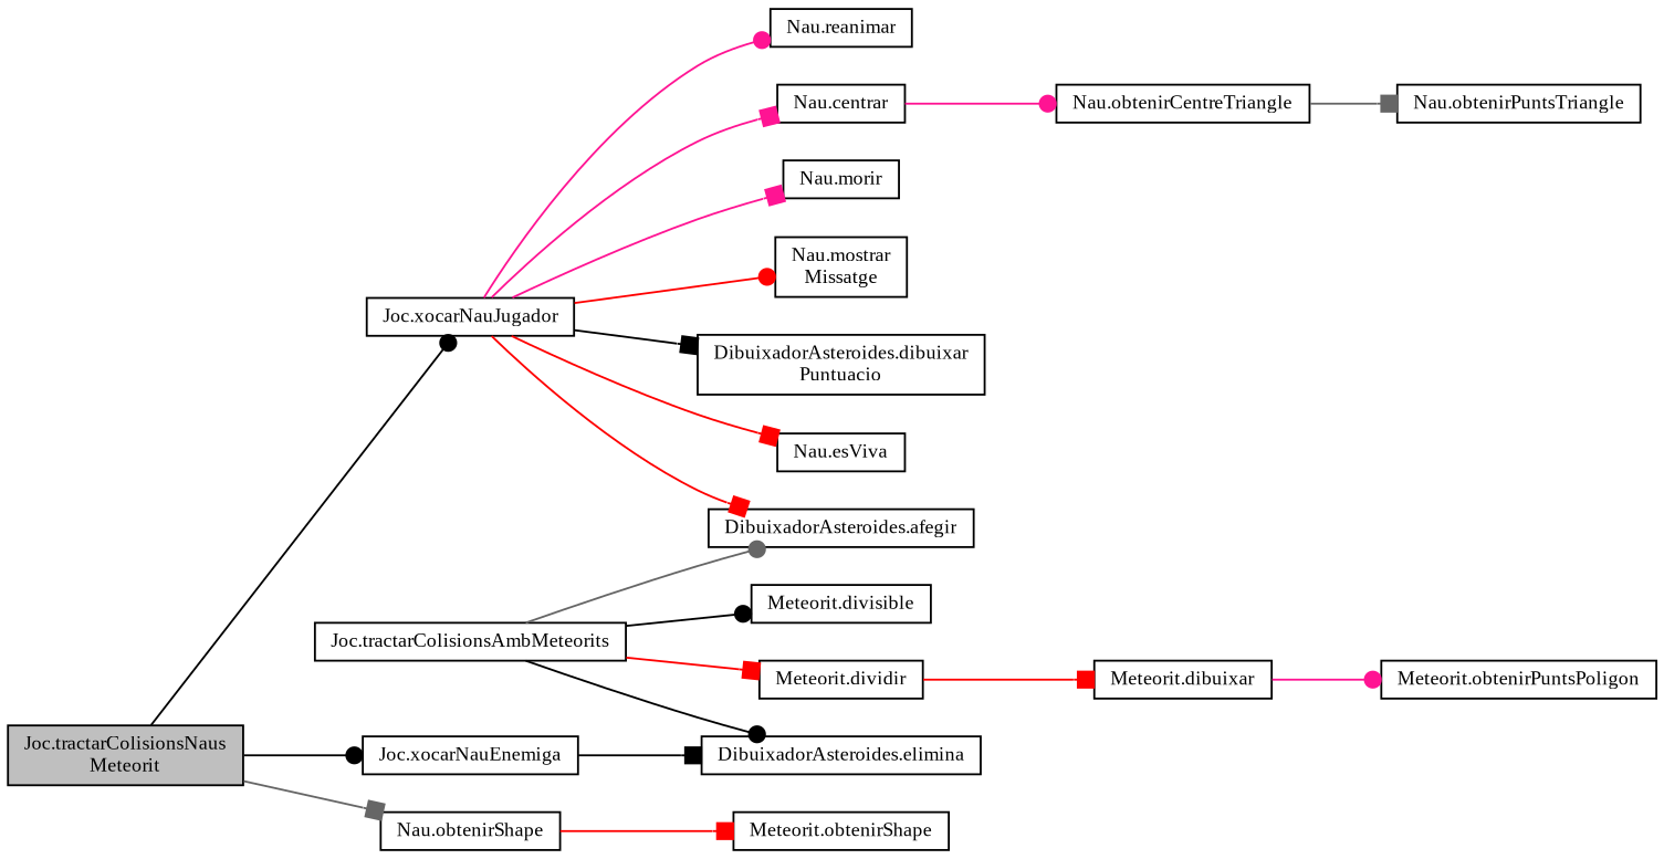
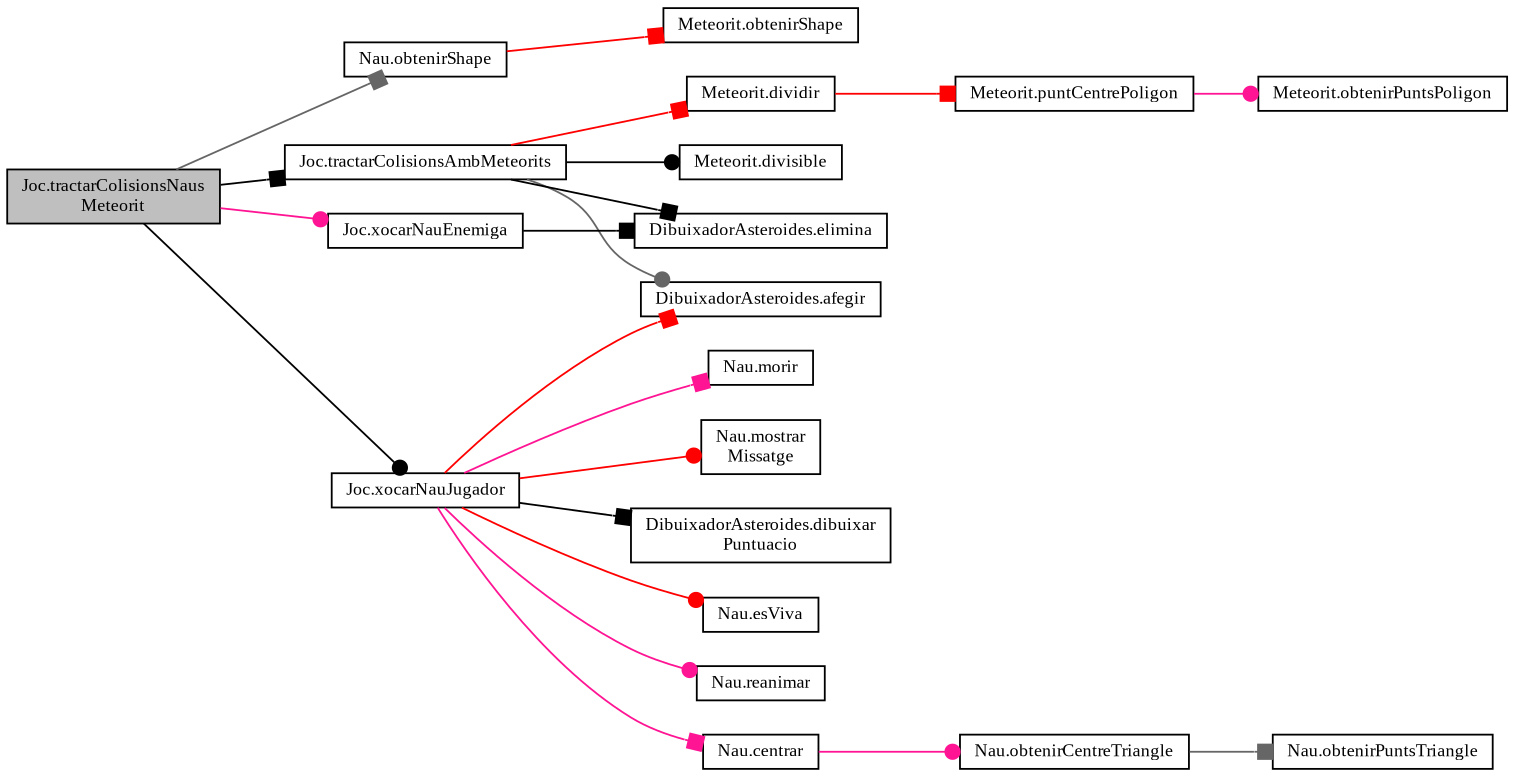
  digraph {
    fontname="Liberation Serif"
    rankdir=LR
    node [color=black fillcolor=white fontname="Liberation Serif" fontsize=10 shape=record style=filled]
    edge [arrowhead=box color=black fontname="Liberation Serif" fontsize=10 labelfontname=Helvetica labelfontsize=10 style=solid]
    n1 [fillcolor=grey75 fontcolor=black height=0.2 label="Joc.tractarColisionsNaus\lMeteorit" width=0.4]
    n2 [height=0.2 label="Nau.obtenirShape" width=0.4]
    n3 [height=0.2 label="Joc.tractarColisionsAmbMeteorits" width=0.4]
    n4 [height=0.2 label="Joc.xocarNauJugador" width=0.4]
    n5 [height=0.2 label="Joc.xocarNauEnemiga" width=0.4]
    n6 [height=0.2 label="Meteorit.obtenirShape" width=0.4]
    n7 [height=0.2 label="Meteorit.divisible" width=0.4]
    n8 [height=0.2 label="Meteorit.dividir" width=0.4]
    n9 [height=0.2 label="DibuixadorAsteroides.afegir" width=0.4]
    n10 [height=0.2 label="DibuixadorAsteroides.elimina" width=0.4]
    n11 [height=0.2 label="Nau.esViva" width=0.4]
    n12 [height=0.2 label="Nau.reanimar" width=0.4]
    n13 [height=0.2 label="Nau.centrar" width=0.4]
    n14 [height=0.2 label="Nau.morir" width=0.4]
    n15 [height=0.2 label="Nau.mostrar\lMissatge" width=0.4]
    n16 [height=0.2 label="DibuixadorAsteroides.dibuixar\lPuntuacio" width=0.4]
-   n17 [height=0.2 label="Meteorit.dibuixar" width=0.4]
+   n17 [height=0.2 label="Meteorit.puntCentrePoligon" width=0.4]
    n18 [height=0.2 label="Meteorit.obtenirPuntsPoligon" width=0.4]
    n19 [height=0.2 label="Nau.obtenirCentreTriangle" width=0.4]
    n20 [height=0.2 label="Nau.obtenirPuntsTriangle" width=0.4]
    n1 -> n2 [color=gray40]
+   n1 -> n3
    n1 -> n4 [arrowhead=dot]
-   n1 -> n5 [arrowhead=dot]
+   n1 -> n5 [arrowhead=dot color=deeppink]
    n2 -> n6 [color=red]
    n3 -> n7 [arrowhead=dot]
    n3 -> n8 [color=red]
    n3 -> n9 [arrowhead=dot color=gray40]
-   n3 -> n10 [arrowhead=dot]
+   n3 -> n10
    n4 -> n9 [color=red]
-   n4 -> n11 [color=red]
+   n4 -> n11 [arrowhead=dot color=red]
    n4 -> n12 [arrowhead=dot color=deeppink]
    n4 -> n13 [color=deeppink]
    n4 -> n14 [color=deeppink]
    n4 -> n15 [arrowhead=dot color=red]
    n4 -> n16
    n5 -> n10
    n8 -> n17 [color=red]
    n13 -> n19 [arrowhead=dot color=deeppink]
    n17 -> n18 [arrowhead=dot color=deeppink]
    n19 -> n20 [color=gray40]
  }
